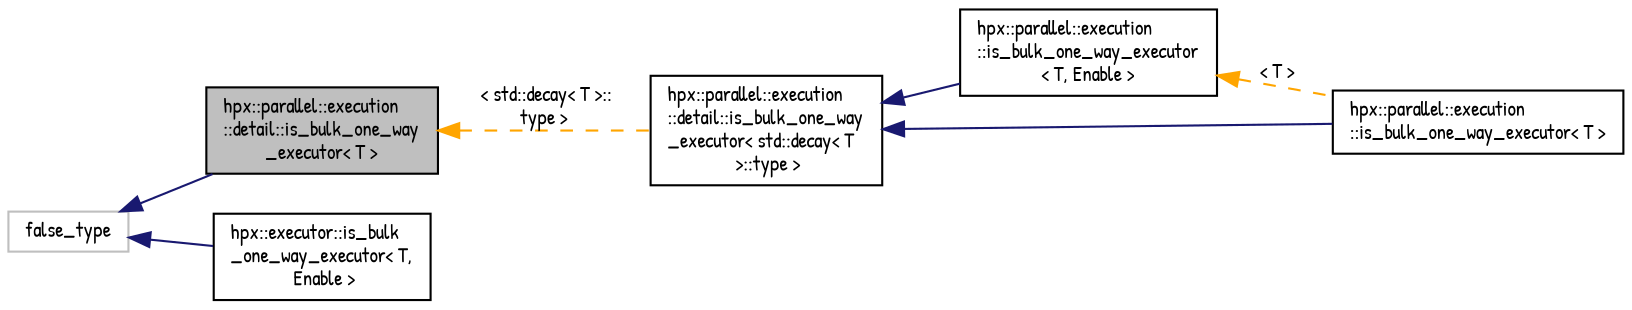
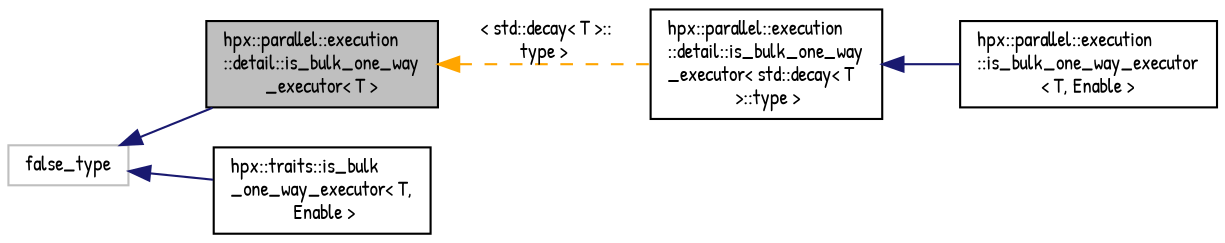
  digraph {
    fontname="Patrick Hand"
    rankdir=LR
    node [color=black fillcolor=white fontname="Patrick Hand" fontsize=10 shape=record style=filled]
    edge [color=midnightblue dir=back fontname="Patrick Hand" fontsize=10 labelfontname=Helvetica labelfontsize=10 style=solid]
    n1 [fillcolor=grey75 fontcolor=black height=0.2 label="hpx::parallel::execution\l::detail::is_bulk_one_way\l_executor\< T \>" width=0.4]
    n2 [height=0.2 label="hpx::parallel::execution\l::detail::is_bulk_one_way\l_executor\< std::decay\< T\l \>::type \>" width=0.4]
    n3 [height=0.2 label="hpx::parallel::execution\l::is_bulk_one_way_executor\l\< T, Enable \>" width=0.4]
-   n4 [height=0.2 label="hpx::parallel::execution\l::is_bulk_one_way_executor\< T \>" width=0.4]
    n5 [color=grey75 height=0.2 label=false_type width=0.4]
-   n6 [height=0.2 label="hpx::executor::is_bulk\l_one_way_executor\< T,\l Enable \>" width=0.4]
+   n6 [height=0.2 label="hpx::traits::is_bulk\l_one_way_executor\< T,\l Enable \>" width=0.4]
    n1 -> n2 [color=orange label=" \< std::decay\< T \>::\ltype \>" style=dashed]
    n2 -> n3
-   n2 -> n4
-   n3 -> n4 [color=orange label=" \< T \>" style=dashed]
    n5 -> n1
    n5 -> n6
  }
